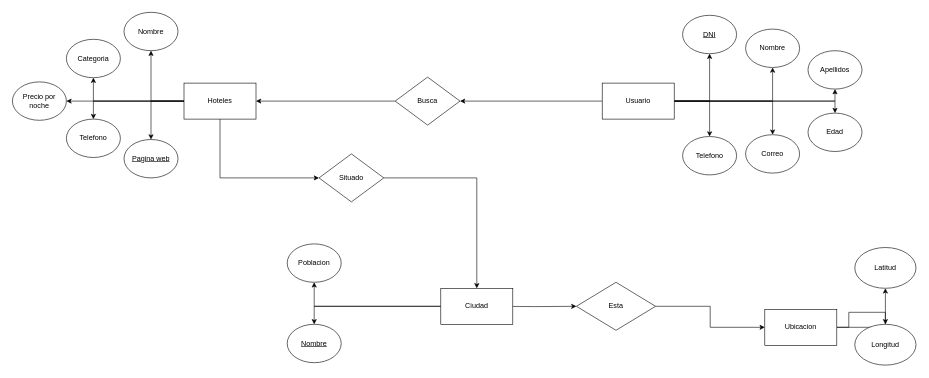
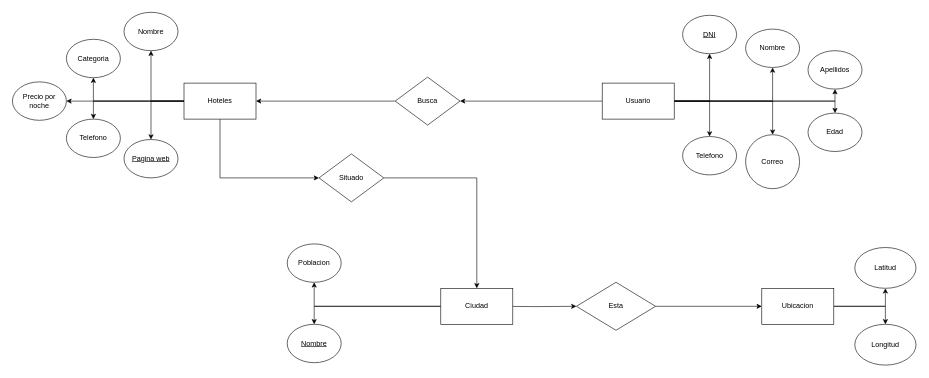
  <mxCell id="0" />
  <mxCell id="1" parent="0" />
  <mxCell id="2" style="edgeStyle=orthogonalEdgeStyle;rounded=0;orthogonalLoop=1;jettySize=auto;html=1;exitX=0.5;exitY=1;exitDx=0;exitDy=0;entryX=0;entryY=0.5;entryDx=0;entryDy=0;" edge="1" parent="1" source="8" target="31"><mxGeometry relative="1" as="geometry" /></mxCell>
  <mxCell id="3" style="edgeStyle=orthogonalEdgeStyle;rounded=0;orthogonalLoop=1;jettySize=auto;html=1;exitX=0;exitY=0.5;exitDx=0;exitDy=0;" edge="1" parent="1" source="8" target="32"><mxGeometry relative="1" as="geometry" /></mxCell>
  <mxCell id="4" style="edgeStyle=orthogonalEdgeStyle;rounded=0;orthogonalLoop=1;jettySize=auto;html=1;exitX=0;exitY=0.5;exitDx=0;exitDy=0;" edge="1" parent="1" source="8" target="33"><mxGeometry relative="1" as="geometry" /></mxCell>
  <mxCell id="5" style="edgeStyle=orthogonalEdgeStyle;rounded=0;orthogonalLoop=1;jettySize=auto;html=1;exitX=0;exitY=0.5;exitDx=0;exitDy=0;entryX=1;entryY=0.5;entryDx=0;entryDy=0;" edge="1" parent="1" source="8" target="34"><mxGeometry relative="1" as="geometry" /></mxCell>
  <mxCell id="6" style="edgeStyle=orthogonalEdgeStyle;rounded=0;orthogonalLoop=1;jettySize=auto;html=1;exitX=0;exitY=0.5;exitDx=0;exitDy=0;entryX=0.5;entryY=0;entryDx=0;entryDy=0;" edge="1" parent="1" source="8" target="35"><mxGeometry relative="1" as="geometry" /></mxCell>
  <mxCell id="7" style="edgeStyle=orthogonalEdgeStyle;rounded=0;orthogonalLoop=1;jettySize=auto;html=1;exitX=0;exitY=0.5;exitDx=0;exitDy=0;" edge="1" parent="1" source="8" target="36"><mxGeometry relative="1" as="geometry" /></mxCell>
  <mxCell id="8" value="Hoteles" style="rounded=0;whiteSpace=wrap;html=1;" vertex="1" parent="1"><mxGeometry x="306" y="138" width="120" height="60" as="geometry" /></mxCell>
  <mxCell id="9" style="edgeStyle=orthogonalEdgeStyle;rounded=0;orthogonalLoop=1;jettySize=auto;html=1;exitX=0;exitY=0.5;exitDx=0;exitDy=0;" edge="1" parent="1" source="16" target="38"><mxGeometry relative="1" as="geometry" /></mxCell>
  <mxCell id="10" style="edgeStyle=orthogonalEdgeStyle;rounded=0;orthogonalLoop=1;jettySize=auto;html=1;exitX=1;exitY=0.5;exitDx=0;exitDy=0;" edge="1" parent="1" source="16" target="41"><mxGeometry relative="1" as="geometry" /></mxCell>
  <mxCell id="11" style="edgeStyle=orthogonalEdgeStyle;rounded=0;orthogonalLoop=1;jettySize=auto;html=1;exitX=1;exitY=0.5;exitDx=0;exitDy=0;" edge="1" parent="1" source="16" target="39"><mxGeometry relative="1" as="geometry" /></mxCell>
  <mxCell id="12" style="edgeStyle=orthogonalEdgeStyle;rounded=0;orthogonalLoop=1;jettySize=auto;html=1;exitX=1;exitY=0.5;exitDx=0;exitDy=0;entryX=0.5;entryY=1;entryDx=0;entryDy=0;" edge="1" parent="1" source="16" target="40"><mxGeometry relative="1" as="geometry" /></mxCell>
  <mxCell id="13" style="edgeStyle=orthogonalEdgeStyle;rounded=0;orthogonalLoop=1;jettySize=auto;html=1;exitX=1;exitY=0.5;exitDx=0;exitDy=0;entryX=0.5;entryY=0;entryDx=0;entryDy=0;" edge="1" parent="1" source="16" target="44"><mxGeometry relative="1" as="geometry" /></mxCell>
  <mxCell id="14" style="edgeStyle=orthogonalEdgeStyle;rounded=0;orthogonalLoop=1;jettySize=auto;html=1;exitX=1;exitY=0.5;exitDx=0;exitDy=0;" edge="1" parent="1" source="16" target="42"><mxGeometry relative="1" as="geometry" /></mxCell>
  <mxCell id="15" style="edgeStyle=orthogonalEdgeStyle;rounded=0;orthogonalLoop=1;jettySize=auto;html=1;exitX=1;exitY=0.5;exitDx=0;exitDy=0;" edge="1" parent="1" source="16" target="43"><mxGeometry relative="1" as="geometry" /></mxCell>
  <mxCell id="16" value="Usuario" style="rounded=0;whiteSpace=wrap;html=1;" vertex="1" parent="1"><mxGeometry x="1003" y="138" width="120" height="60" as="geometry" /></mxCell>
  <mxCell id="17" style="edgeStyle=orthogonalEdgeStyle;rounded=0;orthogonalLoop=1;jettySize=auto;html=1;exitX=1;exitY=0.5;exitDx=0;exitDy=0;" edge="1" parent="1" target="26"><mxGeometry relative="1" as="geometry"><mxPoint x="824" y="510" as="sourcePoint" /></mxGeometry></mxCell>
  <mxCell id="18" style="edgeStyle=orthogonalEdgeStyle;rounded=0;orthogonalLoop=1;jettySize=auto;html=1;exitX=0;exitY=0.5;exitDx=0;exitDy=0;entryX=0.5;entryY=1;entryDx=0;entryDy=0;" edge="1" parent="1" source="20" target="21"><mxGeometry relative="1" as="geometry" /></mxCell>
  <mxCell id="19" style="edgeStyle=orthogonalEdgeStyle;rounded=0;orthogonalLoop=1;jettySize=auto;html=1;exitX=0;exitY=0.5;exitDx=0;exitDy=0;entryX=0.5;entryY=0;entryDx=0;entryDy=0;" edge="1" parent="1" source="20" target="29"><mxGeometry relative="1" as="geometry" /></mxCell>
  <mxCell id="20" value="Ciudad" style="rounded=0;whiteSpace=wrap;html=1;" vertex="1" parent="1"><mxGeometry x="734" y="480" width="120" height="60" as="geometry" /></mxCell>
  <mxCell id="21" value="Poblacion" style="ellipse;whiteSpace=wrap;html=1;" vertex="1" parent="1"><mxGeometry x="478" y="406" width="90" height="64" as="geometry" /></mxCell>
  <mxCell id="22" style="edgeStyle=orthogonalEdgeStyle;rounded=0;orthogonalLoop=1;jettySize=auto;html=1;exitX=1;exitY=0.5;exitDx=0;exitDy=0;entryX=0.5;entryY=1;entryDx=0;entryDy=0;" edge="1" parent="1" source="24" target="27"><mxGeometry relative="1" as="geometry" /></mxCell>
  <mxCell id="23" style="edgeStyle=orthogonalEdgeStyle;rounded=0;orthogonalLoop=1;jettySize=auto;html=1;exitX=1;exitY=0.5;exitDx=0;exitDy=0;entryX=0.5;entryY=0;entryDx=0;entryDy=0;" edge="1" parent="1" source="24" target="28"><mxGeometry relative="1" as="geometry" /></mxCell>
- <mxCell id="24" value="Ubicacion" style="rounded=0;whiteSpace=wrap;html=1;" vertex="1" parent="1"><mxGeometry x="1274" y="515" width="120" height="60" as="geometry" /></mxCell>
+ <mxCell id="24" value="Ubicacion" style="rounded=0;whiteSpace=wrap;html=1;" vertex="1" parent="1"><mxGeometry x="1269" y="480" width="120" height="60" as="geometry" /></mxCell>
  <mxCell id="25" style="edgeStyle=orthogonalEdgeStyle;rounded=0;orthogonalLoop=1;jettySize=auto;html=1;exitX=1;exitY=0.5;exitDx=0;exitDy=0;" edge="1" parent="1" source="26" target="24"><mxGeometry relative="1" as="geometry" /></mxCell>
  <mxCell id="26" value="Esta" style="rhombus;whiteSpace=wrap;html=1;" vertex="1" parent="1"><mxGeometry x="960" y="470" width="132" height="80" as="geometry" /></mxCell>
  <mxCell id="27" value="Latitud" style="ellipse;whiteSpace=wrap;html=1;" vertex="1" parent="1"><mxGeometry x="1424" y="412" width="102" height="68" as="geometry" /></mxCell>
  <mxCell id="28" value="Longitud" style="ellipse;whiteSpace=wrap;html=1;" vertex="1" parent="1"><mxGeometry x="1424" y="540" width="102" height="68" as="geometry" /></mxCell>
  <mxCell id="29" value="&lt;u&gt;Nombre&lt;/u&gt;" style="ellipse;whiteSpace=wrap;html=1;" vertex="1" parent="1"><mxGeometry x="478" y="540" width="90" height="64" as="geometry" /></mxCell>
  <mxCell id="30" style="edgeStyle=orthogonalEdgeStyle;rounded=0;orthogonalLoop=1;jettySize=auto;html=1;exitX=1;exitY=0.5;exitDx=0;exitDy=0;" edge="1" parent="1" source="31" target="20"><mxGeometry relative="1" as="geometry" /></mxCell>
  <mxCell id="31" value="Situado" style="rhombus;whiteSpace=wrap;html=1;" vertex="1" parent="1"><mxGeometry x="531" y="256" width="108" height="80" as="geometry" /></mxCell>
  <mxCell id="32" value="Nombre" style="ellipse;whiteSpace=wrap;html=1;" vertex="1" parent="1"><mxGeometry x="206" y="20" width="90" height="64" as="geometry" /></mxCell>
  <mxCell id="33" value="Categoria" style="ellipse;whiteSpace=wrap;html=1;" vertex="1" parent="1"><mxGeometry x="110" y="65" width="90" height="64" as="geometry" /></mxCell>
  <mxCell id="34" value="Precio por noche" style="ellipse;whiteSpace=wrap;html=1;" vertex="1" parent="1"><mxGeometry x="20" y="136" width="90" height="64" as="geometry" /></mxCell>
  <mxCell id="35" value="Telefono" style="ellipse;whiteSpace=wrap;html=1;" vertex="1" parent="1"><mxGeometry x="110" y="198" width="90" height="64" as="geometry" /></mxCell>
  <mxCell id="36" value="&lt;u&gt;Pagina web&lt;/u&gt;" style="ellipse;whiteSpace=wrap;html=1;" vertex="1" parent="1"><mxGeometry x="206" y="232" width="90" height="64" as="geometry" /></mxCell>
  <mxCell id="37" style="edgeStyle=orthogonalEdgeStyle;rounded=0;orthogonalLoop=1;jettySize=auto;html=1;exitX=0;exitY=0.5;exitDx=0;exitDy=0;" edge="1" parent="1" source="38" target="8"><mxGeometry relative="1" as="geometry" /></mxCell>
  <mxCell id="38" value="Busca" style="rhombus;whiteSpace=wrap;html=1;" vertex="1" parent="1"><mxGeometry x="658" y="128" width="108" height="80" as="geometry" /></mxCell>
  <mxCell id="39" value="Nombre" style="ellipse;whiteSpace=wrap;html=1;" vertex="1" parent="1"><mxGeometry x="1242" y="48" width="90" height="64" as="geometry" /></mxCell>
  <mxCell id="40" value="Apellidos" style="ellipse;whiteSpace=wrap;html=1;" vertex="1" parent="1"><mxGeometry x="1346" y="84" width="90" height="64" as="geometry" /></mxCell>
  <mxCell id="41" value="&lt;u&gt;DNI&lt;/u&gt;" style="ellipse;whiteSpace=wrap;html=1;" vertex="1" parent="1"><mxGeometry x="1137" y="25" width="90" height="64" as="geometry" /></mxCell>
- <mxCell id="42" value="Correo" style="ellipse;whiteSpace=wrap;html=1;" vertex="1" parent="1"><mxGeometry x="1242" y="224" width="90" height="64" as="geometry" /></mxCell>
+ <mxCell id="42" value="Correo" style="ellipse;whiteSpace=wrap;html=1;" vertex="1" parent="1"><mxGeometry x="1242" y="224" width="90" height="90" as="geometry" /></mxCell>
  <mxCell id="43" value="Telefono" style="ellipse;whiteSpace=wrap;html=1;" vertex="1" parent="1"><mxGeometry x="1137" y="227" width="90" height="64" as="geometry" /></mxCell>
  <mxCell id="44" value="Edad" style="ellipse;whiteSpace=wrap;html=1;" vertex="1" parent="1"><mxGeometry x="1346" y="188" width="90" height="64" as="geometry" /></mxCell>
